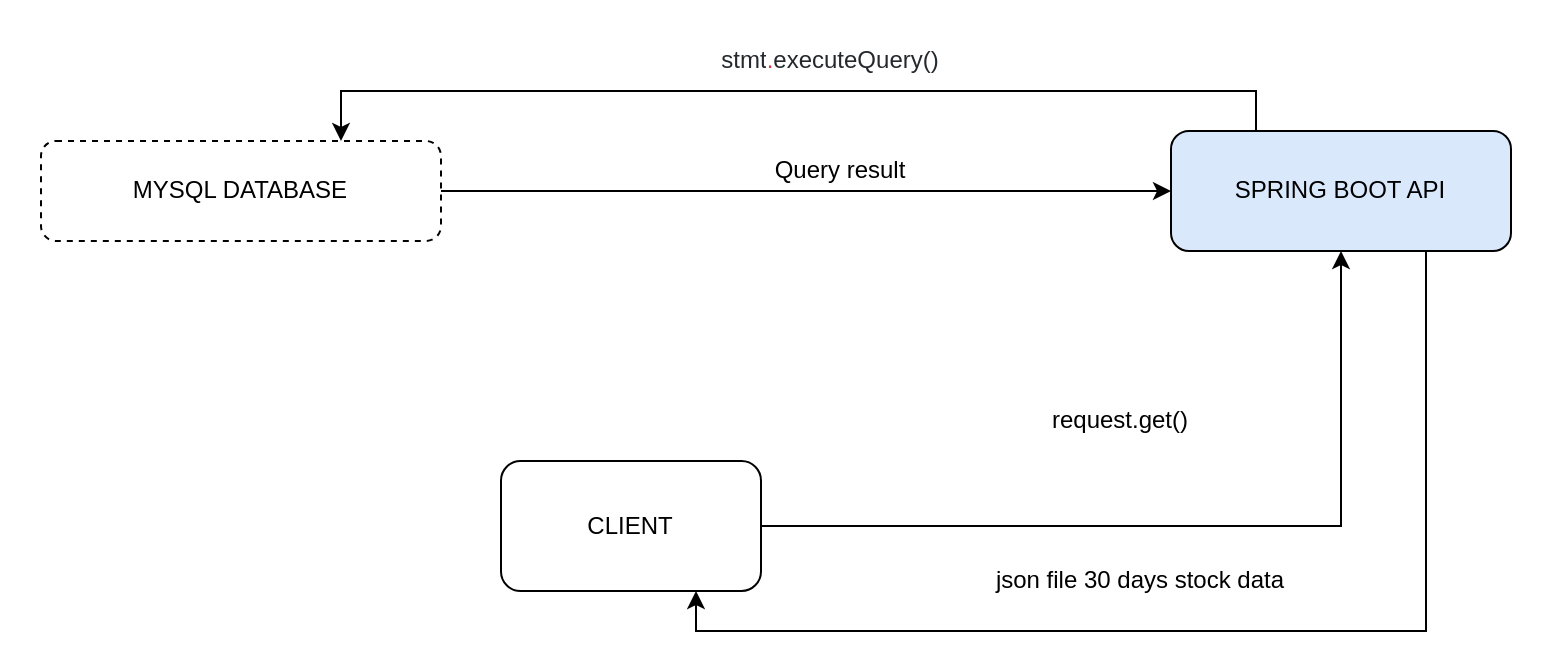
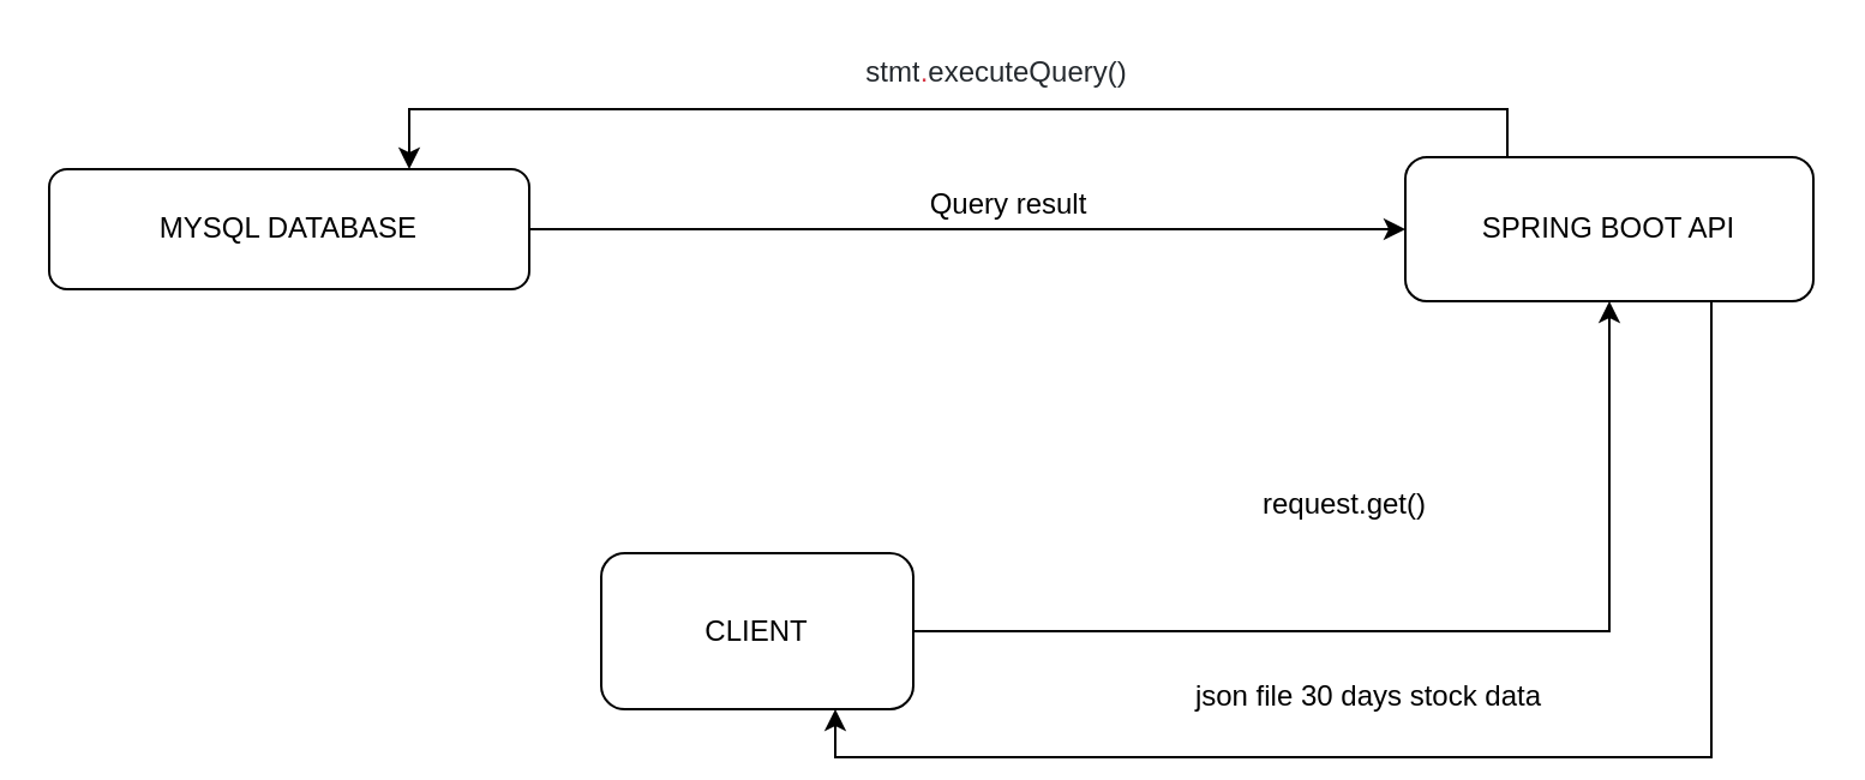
  <mxCell id="0" />
  <mxCell id="1" parent="0" />
  <mxCell id="2" style="edgeStyle=orthogonalEdgeStyle;rounded=0;orthogonalLoop=1;jettySize=auto;html=1;entryX=0.5;entryY=1;entryDx=0;entryDy=0;" edge="1" parent="1" source="3" target="9"><mxGeometry relative="1" as="geometry"><mxPoint x="580" y="40" as="targetPoint" /></mxGeometry></mxCell>
  <mxCell id="3" value="CLIENT" style="rounded=1;whiteSpace=wrap;html=1;" vertex="1" parent="1"><mxGeometry x="250" y="230" width="130" height="65" as="geometry" /></mxCell>
  <mxCell id="4" style="edgeStyle=orthogonalEdgeStyle;rounded=0;orthogonalLoop=1;jettySize=auto;html=1;exitX=1;exitY=0.5;exitDx=0;exitDy=0;entryX=0;entryY=0.5;entryDx=0;entryDy=0;" edge="1" parent="1" source="5" target="9"><mxGeometry relative="1" as="geometry" /></mxCell>
- <mxCell id="5" value="MYSQL DATABASE" style="rounded=1;whiteSpace=wrap;html=1;dashed=1;" vertex="1" parent="1"><mxGeometry x="20" y="70" width="200" height="50" as="geometry" /></mxCell>
+ <mxCell id="5" value="MYSQL DATABASE" style="rounded=1;whiteSpace=wrap;html=1;" vertex="1" parent="1"><mxGeometry x="20" y="70" width="200" height="50" as="geometry" /></mxCell>
  <mxCell id="6" value="request.get()" style="text;html=1;strokeColor=none;fillColor=none;align=center;verticalAlign=middle;whiteSpace=wrap;rounded=0;" vertex="1" parent="1"><mxGeometry x="510" y="200" width="100" height="20" as="geometry" /></mxCell>
  <mxCell id="7" style="edgeStyle=orthogonalEdgeStyle;rounded=0;orthogonalLoop=1;jettySize=auto;html=1;exitX=0.75;exitY=1;exitDx=0;exitDy=0;entryX=0.75;entryY=1;entryDx=0;entryDy=0;" edge="1" parent="1" source="9" target="3"><mxGeometry relative="1" as="geometry" /></mxCell>
  <mxCell id="8" style="edgeStyle=orthogonalEdgeStyle;rounded=0;orthogonalLoop=1;jettySize=auto;html=1;exitX=0.25;exitY=0;exitDx=0;exitDy=0;entryX=0.75;entryY=0;entryDx=0;entryDy=0;" edge="1" parent="1" source="9" target="5"><mxGeometry relative="1" as="geometry" /></mxCell>
- <mxCell id="9" value="SPRING BOOT API" style="rounded=1;whiteSpace=wrap;html=1;fillColor=#dae8fc;" vertex="1" parent="1"><mxGeometry x="585" y="65" width="170" height="60" as="geometry" /></mxCell>
+ <mxCell id="9" value="SPRING BOOT API" style="rounded=1;whiteSpace=wrap;html=1;" vertex="1" parent="1"><mxGeometry x="585" y="65" width="170" height="60" as="geometry" /></mxCell>
  <mxCell id="10" value="json file 30 days stock data" style="text;html=1;strokeColor=none;fillColor=none;align=center;verticalAlign=middle;whiteSpace=wrap;rounded=0;" vertex="1" parent="1"><mxGeometry x="460" y="280" width="220" height="20" as="geometry" /></mxCell>
  <mxCell id="11" value="&lt;span style=&quot;color: rgb(36 , 41 , 46) ; font-family: , &amp;#34;consolas&amp;#34; , &amp;#34;liberation mono&amp;#34; , &amp;#34;menlo&amp;#34; , monospace ; white-space: pre ; background-color: rgb(255 , 255 , 255)&quot;&gt;stmt&lt;/span&gt;&lt;span class=&quot;pl-k&quot; style=&quot;box-sizing: border-box ; color: rgb(215 , 58 , 73) ; font-family: , &amp;#34;consolas&amp;#34; , &amp;#34;liberation mono&amp;#34; , &amp;#34;menlo&amp;#34; , monospace ; white-space: pre ; background-color: rgb(255 , 255 , 255)&quot;&gt;.&lt;/span&gt;&lt;span style=&quot;color: rgb(36 , 41 , 46) ; font-family: , &amp;#34;consolas&amp;#34; , &amp;#34;liberation mono&amp;#34; , &amp;#34;menlo&amp;#34; , monospace ; white-space: pre ; background-color: rgb(255 , 255 , 255)&quot;&gt;executeQuery()&lt;/span&gt;" style="text;html=1;strokeColor=none;fillColor=none;align=center;verticalAlign=middle;whiteSpace=wrap;rounded=0;" vertex="1" parent="1"><mxGeometry x="330" y="20" width="170" height="20" as="geometry" /></mxCell>
  <mxCell id="12" value="Query result" style="text;html=1;strokeColor=none;fillColor=none;align=center;verticalAlign=middle;whiteSpace=wrap;rounded=0;" vertex="1" parent="1"><mxGeometry x="360" y="75" width="120" height="20" as="geometry" /></mxCell>
